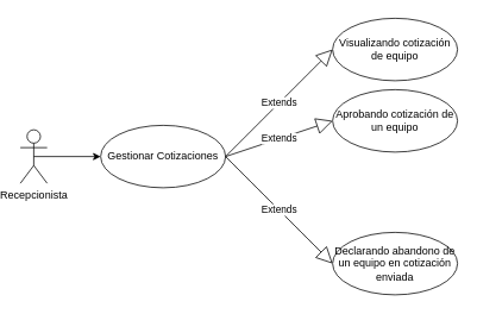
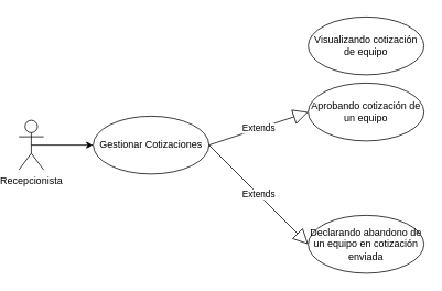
  <mxCell id="0" />
  <mxCell id="1" parent="0" />
  <mxCell id="2" style="edgeStyle=orthogonalEdgeStyle;rounded=0;orthogonalLoop=1;jettySize=auto;html=1;exitX=0.5;exitY=0.5;exitDx=0;exitDy=0;exitPerimeter=0;entryX=0;entryY=0.5;entryDx=0;entryDy=0;" edge="1" parent="1" source="3" target="4"><mxGeometry relative="1" as="geometry" /></mxCell>
  <mxCell id="3" value="Recepcionista" style="shape=umlActor;verticalLabelPosition=bottom;verticalAlign=top;html=1;" vertex="1" parent="1"><mxGeometry x="20" y="145" width="30" height="60" as="geometry" /></mxCell>
  <mxCell id="4" value="Gestionar Cotizaciones" style="ellipse;whiteSpace=wrap;html=1;" vertex="1" parent="1"><mxGeometry x="110" y="140" width="140" height="70" as="geometry" /></mxCell>
  <mxCell id="5" value="Visualizando cotización de equipo" style="ellipse;whiteSpace=wrap;html=1;" vertex="1" parent="1"><mxGeometry x="370" y="20" width="140" height="70" as="geometry" /></mxCell>
  <mxCell id="6" value="Aprobando cotización de un equipo" style="ellipse;whiteSpace=wrap;html=1;" vertex="1" parent="1"><mxGeometry x="370" y="100" width="140" height="70" as="geometry" /></mxCell>
  <mxCell id="7" value="Declarando abandono de un equipo en cotización enviada" style="ellipse;whiteSpace=wrap;html=1;" vertex="1" parent="1"><mxGeometry x="370" y="260" width="140" height="70" as="geometry" /></mxCell>
- <mxCell id="8" value="Extends" style="endArrow=block;endSize=16;endFill=0;html=1;rounded=0;exitX=1;exitY=0.5;exitDx=0;exitDy=0;entryX=0;entryY=0.5;entryDx=0;entryDy=0;" edge="1" parent="1" source="4" target="5"><mxGeometry width="160" relative="1" as="geometry"><mxPoint x="280" y="290" as="sourcePoint" /><mxPoint x="440" y="290" as="targetPoint" /></mxGeometry></mxCell>
  <mxCell id="9" value="Extends" style="endArrow=block;endSize=16;endFill=0;html=1;rounded=0;exitX=1;exitY=0.5;exitDx=0;exitDy=0;entryX=0;entryY=0.5;entryDx=0;entryDy=0;" edge="1" parent="1" source="4" target="7"><mxGeometry width="160" relative="1" as="geometry"><mxPoint x="100" y="-140" as="sourcePoint" /><mxPoint x="260" y="-140" as="targetPoint" /></mxGeometry></mxCell>
  <mxCell id="10" value="Extends" style="endArrow=block;endSize=16;endFill=0;html=1;rounded=0;exitX=1;exitY=0.5;exitDx=0;exitDy=0;entryX=0;entryY=0.5;entryDx=0;entryDy=0;" edge="1" parent="1" source="4" target="6"><mxGeometry width="160" relative="1" as="geometry"><mxPoint x="120" y="-100" as="sourcePoint" /><mxPoint x="280" y="-100" as="targetPoint" /></mxGeometry></mxCell>
